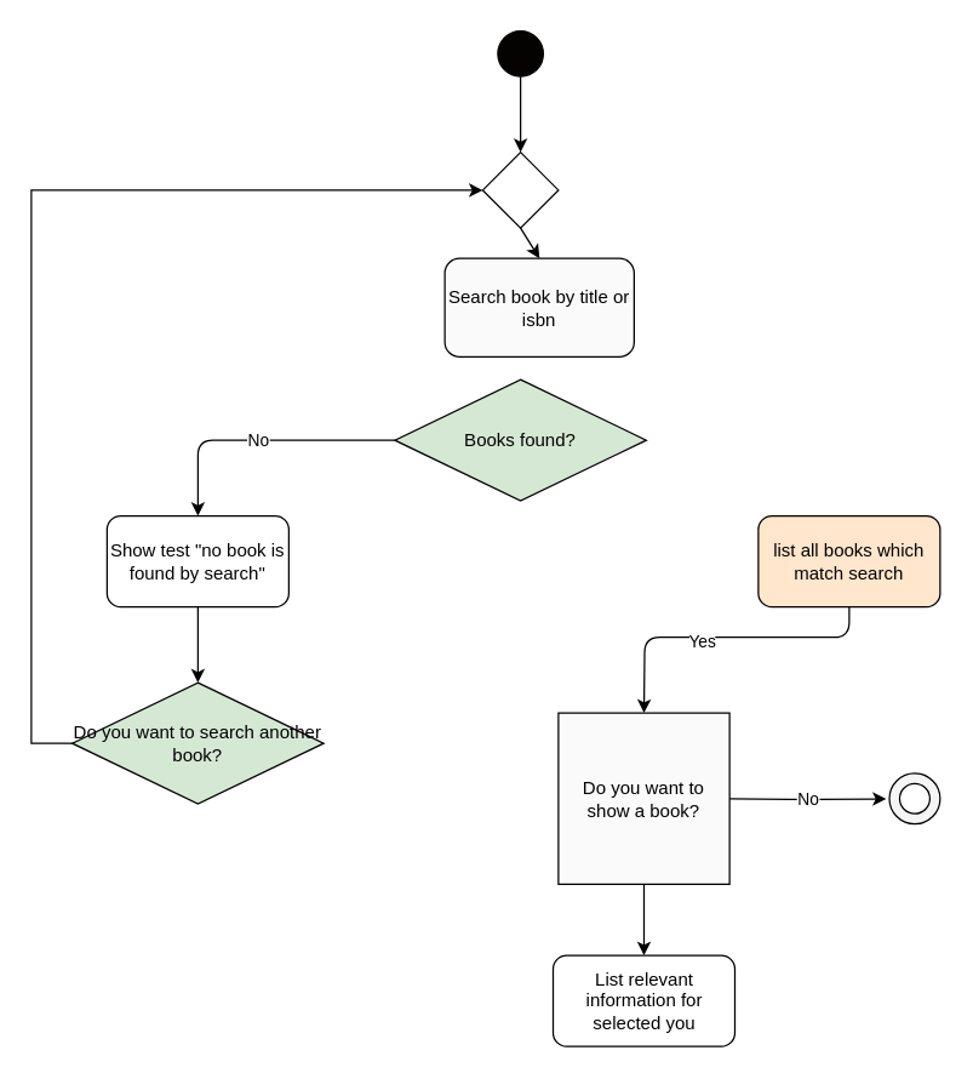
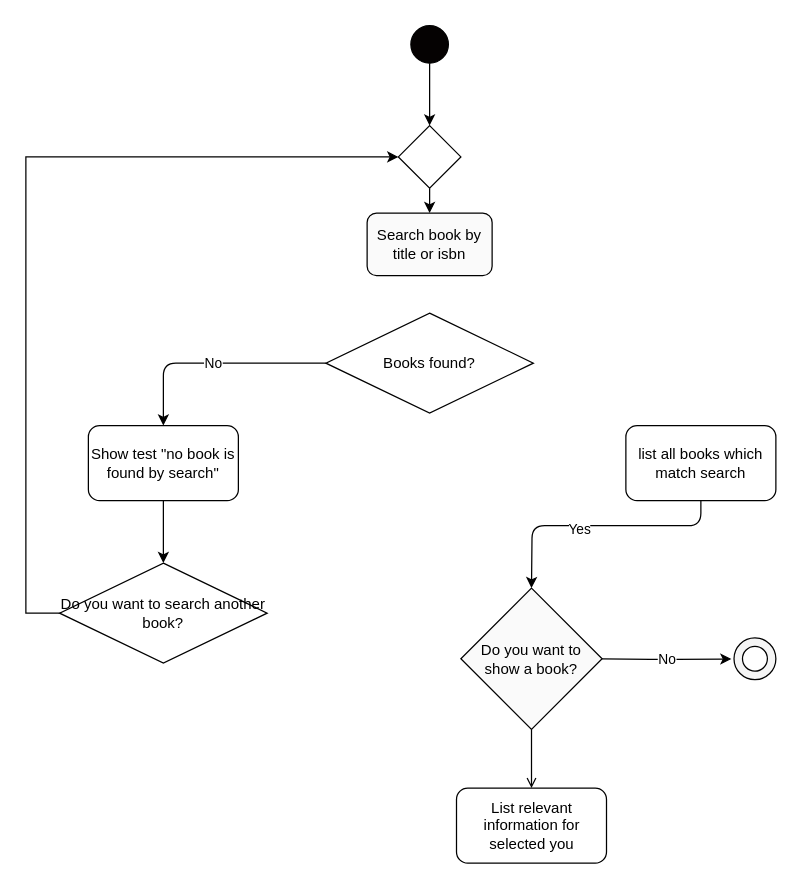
  <mxCell id="0" />
  <mxCell id="1" parent="0" />
- <mxCell id="2" value="Books found?" style="rhombus;whiteSpace=wrap;html=1;fillColor=#d5e8d4;" vertex="1" parent="1"><mxGeometry x="260" y="250" width="166" height="80" as="geometry" /></mxCell>
+ <mxCell id="2" value="Books found?" style="rhombus;whiteSpace=wrap;html=1;" vertex="1" parent="1"><mxGeometry x="260" y="250" width="166" height="80" as="geometry" /></mxCell>
  <mxCell id="3" value="Show test &quot;no book is found by search&quot;" style="rounded=1;whiteSpace=wrap;html=1;" vertex="1" parent="1"><mxGeometry x="70" y="340" width="120" height="60" as="geometry" /></mxCell>
  <mxCell id="4" value="No" style="endArrow=classic;html=1;exitX=0;exitY=0.5;exitDx=0;exitDy=0;entryX=0.5;entryY=0;entryDx=0;entryDy=0;" edge="1" parent="1" source="2" target="3"><mxGeometry width="50" height="50" relative="1" as="geometry"><mxPoint x="330" y="140" as="sourcePoint" /><mxPoint x="120" y="290" as="targetPoint" /><Array as="points"><mxPoint x="130" y="290" /></Array></mxGeometry></mxCell>
- <mxCell id="5" value="list all books which match search" style="rounded=1;whiteSpace=wrap;html=1;fillColor=#ffe6cc;" vertex="1" parent="1"><mxGeometry x="500" y="340" width="120" height="60" as="geometry" /></mxCell>
+ <mxCell id="5" value="list all books which match search" style="rounded=1;whiteSpace=wrap;html=1;" vertex="1" parent="1"><mxGeometry x="500" y="340" width="120" height="60" as="geometry" /></mxCell>
  <mxCell id="6" value="" style="ellipse;whiteSpace=wrap;html=1;fillColor=#050202;" vertex="1" parent="1"><mxGeometry x="328" y="20" width="30" height="30" as="geometry" /></mxCell>
  <mxCell id="7" value="" style="endArrow=classic;html=1;exitX=0.5;exitY=1;exitDx=0;exitDy=0;" edge="1" parent="1" source="6" target="8"><mxGeometry width="50" height="50" relative="1" as="geometry"><mxPoint x="330" y="140" as="sourcePoint" /><mxPoint x="343" y="100" as="targetPoint" /></mxGeometry></mxCell>
  <mxCell id="8" value="" style="rhombus;whiteSpace=wrap;html=1;" vertex="1" parent="1"><mxGeometry x="318" y="100" width="50" height="50" as="geometry" /></mxCell>
  <mxCell id="9" value="" style="endArrow=classic;html=1;entryX=0.5;entryY=0;entryDx=0;entryDy=0;" edge="1" parent="1" source="11"><mxGeometry width="50" height="50" relative="1" as="geometry"><mxPoint x="130" y="400" as="sourcePoint" /><mxPoint x="129.5" y="490" as="targetPoint" /></mxGeometry></mxCell>
  <mxCell id="10" style="edgeStyle=orthogonalEdgeStyle;rounded=0;orthogonalLoop=1;jettySize=auto;html=1;entryX=0;entryY=0.5;entryDx=0;entryDy=0;" edge="1" parent="1" source="11" target="8"><mxGeometry relative="1" as="geometry"><mxPoint x="0" y="170" as="targetPoint" /><Array as="points"><mxPoint x="20" y="490" /><mxPoint x="20" y="125" /></Array></mxGeometry></mxCell>
- <mxCell id="11" value="Do you want to search another book?" style="rhombus;whiteSpace=wrap;html=1;fillColor=#d5e8d4;" vertex="1" parent="1"><mxGeometry x="47" y="450" width="166" height="80" as="geometry" /></mxCell>
+ <mxCell id="11" value="Do you want to search another book?" style="rhombus;whiteSpace=wrap;html=1;" vertex="1" parent="1"><mxGeometry x="47" y="450" width="166" height="80" as="geometry" /></mxCell>
  <mxCell id="12" value="" style="endArrow=classic;html=1;entryX=0.5;entryY=0;entryDx=0;entryDy=0;" edge="1" parent="1" target="11"><mxGeometry width="50" height="50" relative="1" as="geometry"><mxPoint x="130" y="400" as="sourcePoint" /><mxPoint x="129.5" y="490" as="targetPoint" /></mxGeometry></mxCell>
- <mxCell id="13" value="Search book by title or isbn" style="rounded=1;whiteSpace=wrap;html=1;fillColor=#FAFAFA;" vertex="1" parent="1"><mxGeometry x="293" y="170" width="125" height="65" as="geometry" /></mxCell>
+ <mxCell id="13" value="Search book by title or isbn" style="rounded=1;whiteSpace=wrap;html=1;fillColor=#FAFAFA;" vertex="1" parent="1"><mxGeometry x="293" y="170" width="100" height="50" as="geometry" /></mxCell>
  <mxCell id="14" value="" style="endArrow=classic;html=1;entryX=0.5;entryY=0;entryDx=0;entryDy=0;exitX=0.5;exitY=1;exitDx=0;exitDy=0;" edge="1" parent="1" source="8" target="13"><mxGeometry width="50" height="50" relative="1" as="geometry"><mxPoint x="343" y="160" as="sourcePoint" /><mxPoint x="343" y="250" as="targetPoint" /></mxGeometry></mxCell>
- <mxCell id="15" value="Do you want to show a book?" style="whiteSpace=wrap;html=1;fillColor=#FAFAFA;rounded=0;" vertex="1" parent="1"><mxGeometry x="368" y="470" width="113" height="113" as="geometry" /></mxCell>
+ <mxCell id="15" value="Do you want to show a book?" style="rhombus;whiteSpace=wrap;html=1;fillColor=#FAFAFA;" vertex="1" parent="1"><mxGeometry x="368" y="470" width="113" height="113" as="geometry" /></mxCell>
  <mxCell id="16" value="" style="endArrow=classic;html=1;entryX=0.5;entryY=0;entryDx=0;entryDy=0;" edge="1" parent="1" target="15"><mxGeometry width="50" height="50" relative="1" as="geometry"><mxPoint x="560" y="400" as="sourcePoint" /><mxPoint x="570" y="350" as="targetPoint" /><Array as="points"><mxPoint x="560" y="420" /><mxPoint x="425" y="420" /></Array></mxGeometry></mxCell>
  <mxCell id="17" value="Yes" style="edgeLabel;html=1;align=center;verticalAlign=middle;resizable=0;points=[];" vertex="1" connectable="0" parent="16"><mxGeometry x="0.147" y="2" relative="1" as="geometry"><mxPoint as="offset" /></mxGeometry></mxCell>
  <mxCell id="18" value="No" style="endArrow=classic;html=1;exitX=1;exitY=0.5;exitDx=0;exitDy=0;entryX=-0.061;entryY=0.505;entryDx=0;entryDy=0;entryPerimeter=0;" edge="1" parent="1" source="15" target="19"><mxGeometry width="50" height="50" relative="1" as="geometry"><mxPoint x="270" y="300" as="sourcePoint" /><mxPoint x="590" y="527" as="targetPoint" /><Array as="points"><mxPoint x="530" y="527" /></Array></mxGeometry></mxCell>
  <mxCell id="19" value="" style="verticalLabelPosition=bottom;verticalAlign=top;html=1;shape=mxgraph.basic.donut;dx=6.79;fillColor=#F5F5F5;" vertex="1" parent="1"><mxGeometry x="586.5" y="509.75" width="33.5" height="33.5" as="geometry" /></mxCell>
  <mxCell id="20" value="List relevant information for selected you" style="rounded=1;whiteSpace=wrap;html=1;" vertex="1" parent="1"><mxGeometry x="364.5" y="630" width="120" height="60" as="geometry" /></mxCell>
- <mxCell id="21" value="" style="endArrow=classic;html=1;exitX=0.5;exitY=1;exitDx=0;exitDy=0;entryX=0.5;entryY=0;entryDx=0;entryDy=0;" edge="1" parent="1" source="15" target="20"><mxGeometry width="50" height="50" relative="1" as="geometry"><mxPoint x="320" y="590" as="sourcePoint" /><mxPoint x="370" y="540" as="targetPoint" /></mxGeometry></mxCell>
+ <mxCell id="21" value="" style="endArrow=open;html=1;exitX=0.5;exitY=1;exitDx=0;exitDy=0;entryX=0.5;entryY=0;entryDx=0;entryDy=0;" edge="1" parent="1" source="15" target="20"><mxGeometry width="50" height="50" relative="1" as="geometry"><mxPoint x="320" y="590" as="sourcePoint" /><mxPoint x="370" y="540" as="targetPoint" /></mxGeometry></mxCell>
